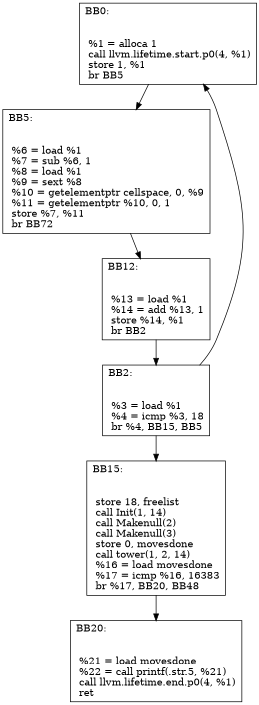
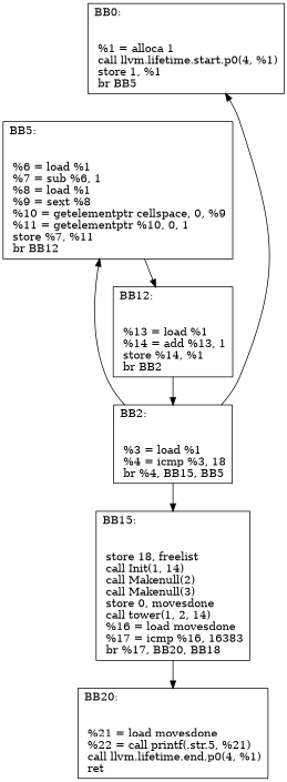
  digraph {
    node [shape=record]
    n1 [label="{BB0:\l\l\n	 %1 = alloca  1\l	 call llvm.lifetime.start.p0(4, %1)\l	 store  1,  %1\l	 br BB5\l	}"]
    n2 [label="{BB2:\l\l\n	 %3 = load  %1\l	 %4 = icmp  %3,  18\l	 br %4, BB15, BB5\l	}"]
-   n3 [label="{BB5:\l\l\n	 %6 = load  %1\l	 %7 = sub  %6,  1\l	 %8 = load  %1\l	 %9 = sext  %8\l	 %10 = getelementptr  cellspace,  0,  %9\l	 %11 = getelementptr  %10,  0,  1\l	 store  %7,  %11\l	 br BB72\l	}"]
-   n4 [label="{BB15:\l\l\n	 store  18,  freelist\l	 call Init(1, 14)\l	 call Makenull(2)\l	 call Makenull(3)\l	 store  0,  movesdone\l	 call tower(1, 2, 14)\l	 %16 = load  movesdone\l	 %17 = icmp  %16,  16383\l	 br %17, BB20, BB48\l	}"]
+   n3 [label="{BB5:\l\l\n	 %6 = load  %1\l	 %7 = sub  %6,  1\l	 %8 = load  %1\l	 %9 = sext  %8\l	 %10 = getelementptr  cellspace,  0,  %9\l	 %11 = getelementptr  %10,  0,  1\l	 store  %7,  %11\l	 br BB12\l	}"]
+   n4 [label="{BB15:\l\l\n	 store  18,  freelist\l	 call Init(1, 14)\l	 call Makenull(2)\l	 call Makenull(3)\l	 store  0,  movesdone\l	 call tower(1, 2, 14)\l	 %16 = load  movesdone\l	 %17 = icmp  %16,  16383\l	 br %17, BB20, BB18\l	}"]
    n5 [label="{BB12:\l\l\n	 %13 = load  %1\l	 %14 = add  %13,  1\l	 store  %14,  %1\l	 br BB2\l	}"]
    n6 [label="{BB20:\l\l\n	 %21 = load  movesdone\l	 %22 = call printf(.str.5, %21)\l	 call llvm.lifetime.end.p0(4, %1)\l	 ret \l	}"]
    n2 -> n1
-   n1 -> n3
+   n2 -> n3
    n2 -> n4
    n3 -> n5
    n4 -> n6
    n5 -> n2
  }
